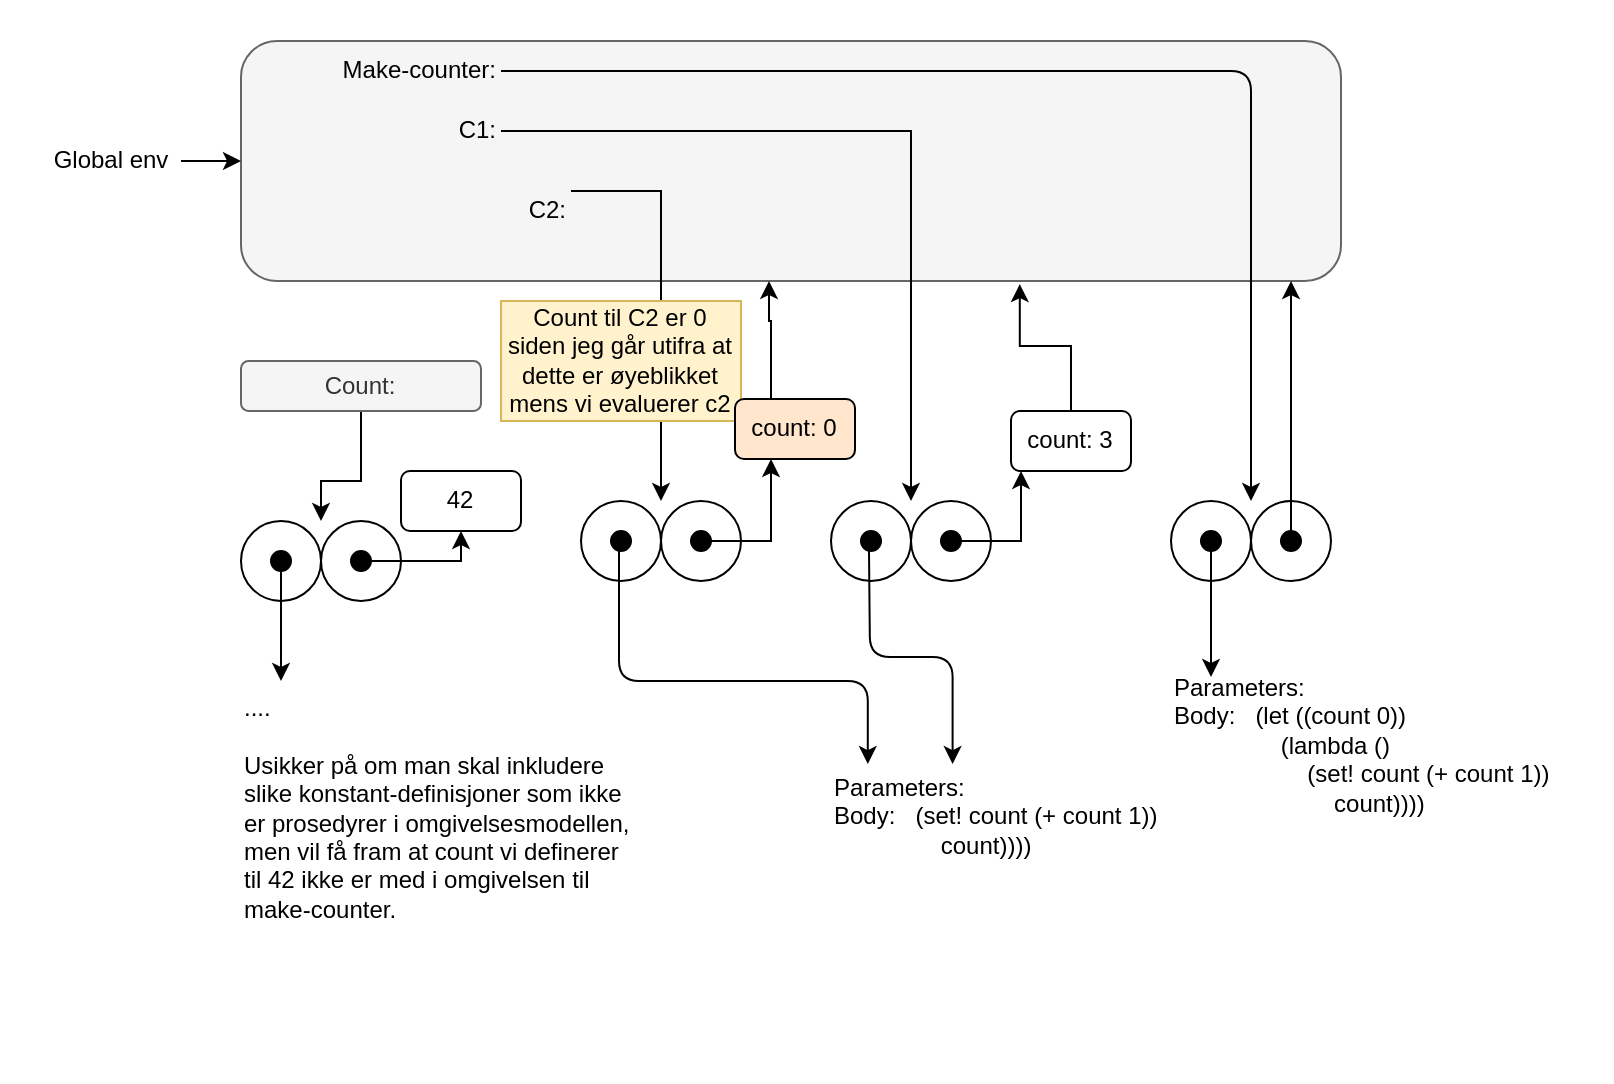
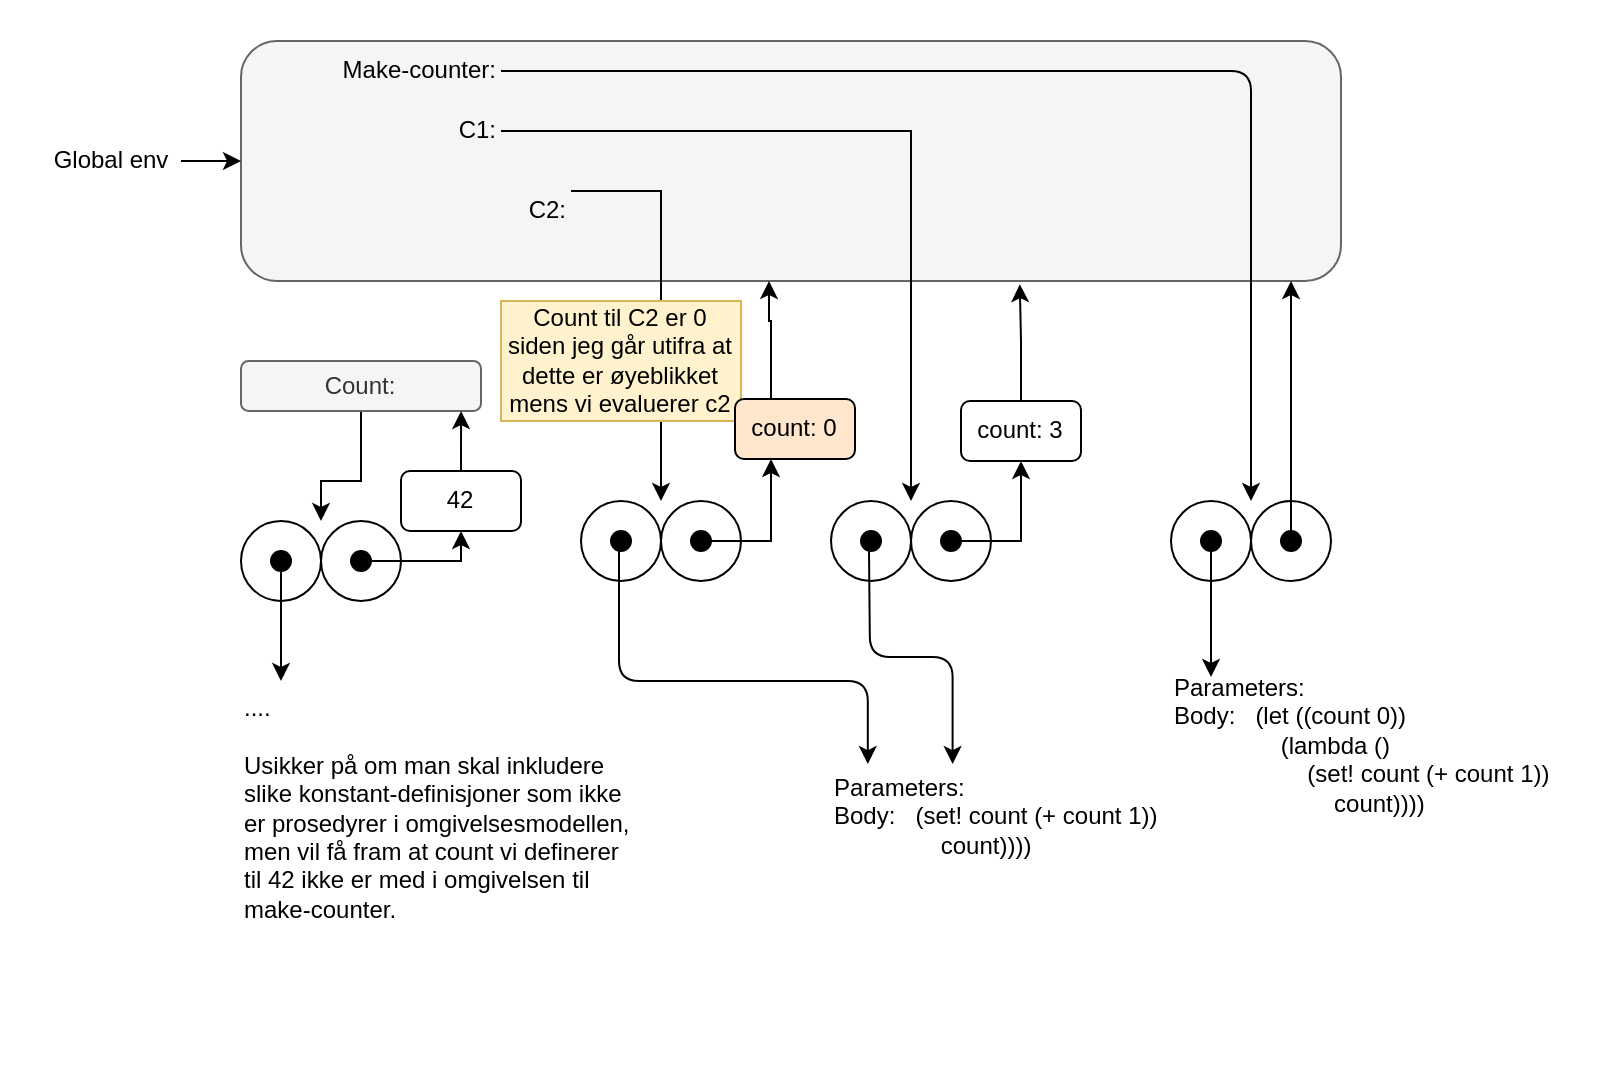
  <mxCell id="0" />
  <mxCell id="1" parent="0" />
  <mxCell id="2" value="" style="rounded=1;whiteSpace=wrap;html=1;fillColor=#f5f5f5;strokeColor=#666666;fontColor=#333333;" parent="1" vertex="1"><mxGeometry x="120" y="20" width="550" height="120" as="geometry" /></mxCell>
  <mxCell id="3" style="edgeStyle=orthogonalEdgeStyle;rounded=1;orthogonalLoop=1;jettySize=auto;html=1;exitX=1;exitY=0.5;exitDx=0;exitDy=0;" parent="1" source="4" edge="1"><mxGeometry relative="1" as="geometry"><mxPoint x="625" y="250" as="targetPoint" /><Array as="points"><mxPoint x="625" y="35" /></Array></mxGeometry></mxCell>
  <mxCell id="4" value="Make-counter:" style="text;html=1;strokeColor=none;fillColor=none;align=right;verticalAlign=middle;whiteSpace=wrap;rounded=0;" parent="1" vertex="1"><mxGeometry x="130" y="20" width="120" height="30" as="geometry" /></mxCell>
  <mxCell id="5" value="" style="ellipse;whiteSpace=wrap;html=1;" parent="1" vertex="1"><mxGeometry x="585" y="250" width="40" height="40" as="geometry" /></mxCell>
  <mxCell id="6" value="" style="ellipse;whiteSpace=wrap;html=1;" parent="1" vertex="1"><mxGeometry x="625" y="250" width="40" height="40" as="geometry" /></mxCell>
  <mxCell id="7" style="edgeStyle=orthogonalEdgeStyle;rounded=1;orthogonalLoop=1;jettySize=auto;html=1;" parent="1" source="8" target="2" edge="1"><mxGeometry relative="1" as="geometry"><Array as="points"><mxPoint x="645" y="190" /><mxPoint x="645" y="190" /></Array></mxGeometry></mxCell>
  <mxCell id="8" value="" style="ellipse;whiteSpace=wrap;html=1;fillColor=#000000;" parent="1" vertex="1"><mxGeometry x="640" y="265" width="10" height="10" as="geometry" /></mxCell>
  <mxCell id="9" style="edgeStyle=orthogonalEdgeStyle;rounded=1;orthogonalLoop=1;jettySize=auto;html=1;" parent="1" source="10" edge="1"><mxGeometry relative="1" as="geometry"><mxPoint x="605" y="338" as="targetPoint" /></mxGeometry></mxCell>
  <mxCell id="10" value="" style="ellipse;whiteSpace=wrap;html=1;fillColor=#000000;" parent="1" vertex="1"><mxGeometry x="600" y="265" width="10" height="10" as="geometry" /></mxCell>
  <mxCell id="11" value="Parameters:&amp;nbsp;&lt;br&gt;Body:&lt;span&gt;&amp;nbsp; &amp;nbsp;(let ((count 0))&lt;/span&gt;&lt;br&gt;&lt;span&gt;&amp;nbsp; &amp;nbsp; &amp;nbsp; &lt;span style=&quot;white-space: pre&quot;&gt;&#09;&lt;/span&gt;&lt;span style=&quot;white-space: pre&quot;&gt;&#09;&lt;/span&gt;(lambda ()&lt;/span&gt;&lt;br&gt;&lt;span&gt;&amp;nbsp; &amp;nbsp; &amp;nbsp; &amp;nbsp; &lt;span style=&quot;white-space: pre&quot;&gt;&#09;&lt;/span&gt;&amp;nbsp; &amp;nbsp; (set! count (+ count 1))&lt;/span&gt;&lt;br&gt;&lt;div&gt;&amp;nbsp; &amp;nbsp; &amp;nbsp; &amp;nbsp;&lt;span style=&quot;white-space: pre&quot;&gt;&#09;&lt;/span&gt; &lt;span style=&quot;white-space: pre&quot;&gt;&#09;&lt;/span&gt;&lt;span style=&quot;white-space: pre&quot;&gt;&#09;&lt;/span&gt;count))))&lt;/div&gt;" style="text;html=1;strokeColor=none;fillColor=none;align=left;verticalAlign=top;whiteSpace=wrap;rounded=0;horizontal=1;" parent="1" vertex="1"><mxGeometry x="585" y="330" width="200" height="140" as="geometry" /></mxCell>
  <mxCell id="12" style="edgeStyle=orthogonalEdgeStyle;rounded=0;orthogonalLoop=1;jettySize=auto;html=1;" edge="1" parent="1" source="13" target="2"><mxGeometry relative="1" as="geometry" /></mxCell>
  <mxCell id="13" value="Global env" style="text;html=1;align=center;verticalAlign=middle;resizable=0;points=[];autosize=1;strokeColor=none;fillColor=none;" vertex="1" parent="1"><mxGeometry x="20" y="70" width="70" height="20" as="geometry" /></mxCell>
  <mxCell id="14" style="edgeStyle=orthogonalEdgeStyle;rounded=0;orthogonalLoop=1;jettySize=auto;html=1;exitX=1;exitY=0.5;exitDx=0;exitDy=0;" edge="1" parent="1" source="15"><mxGeometry relative="1" as="geometry"><mxPoint x="331" y="65.034" as="sourcePoint" /><mxPoint x="455" y="250" as="targetPoint" /><Array as="points"><mxPoint x="455" y="65" /></Array></mxGeometry></mxCell>
  <mxCell id="15" value="C1:" style="text;html=1;strokeColor=none;fillColor=none;align=right;verticalAlign=middle;whiteSpace=wrap;rounded=0;" vertex="1" parent="1"><mxGeometry x="130" y="50" width="120" height="30" as="geometry" /></mxCell>
  <mxCell id="16" value="" style="ellipse;whiteSpace=wrap;html=1;" vertex="1" parent="1"><mxGeometry x="415" y="250" width="40" height="40" as="geometry" /></mxCell>
  <mxCell id="17" value="" style="ellipse;whiteSpace=wrap;html=1;" vertex="1" parent="1"><mxGeometry x="455" y="250" width="40" height="40" as="geometry" /></mxCell>
  <mxCell id="18" value="" style="ellipse;whiteSpace=wrap;html=1;fillColor=#000000;" vertex="1" parent="1"><mxGeometry x="470" y="265" width="10" height="10" as="geometry" /></mxCell>
  <mxCell id="19" value="" style="ellipse;whiteSpace=wrap;html=1;fillColor=#000000;" vertex="1" parent="1"><mxGeometry x="430" y="265" width="10" height="10" as="geometry" /></mxCell>
  <mxCell id="20" style="edgeStyle=orthogonalEdgeStyle;rounded=0;orthogonalLoop=1;jettySize=auto;html=1;entryX=0.708;entryY=1.013;entryDx=0;entryDy=0;entryPerimeter=0;" edge="1" parent="1" source="21" target="2"><mxGeometry relative="1" as="geometry" /></mxCell>
- <mxCell id="21" value="count: 3" style="rounded=1;whiteSpace=wrap;html=1;" vertex="1" parent="1"><mxGeometry x="505" y="205" width="60" height="30" as="geometry" /></mxCell>
+ <mxCell id="21" value="count: 3" style="rounded=1;whiteSpace=wrap;html=1;" vertex="1" parent="1"><mxGeometry x="480" y="200" width="60" height="30" as="geometry" /></mxCell>
  <mxCell id="22" style="edgeStyle=orthogonalEdgeStyle;rounded=0;orthogonalLoop=1;jettySize=auto;html=1;" edge="1" parent="1" source="23"><mxGeometry relative="1" as="geometry"><mxPoint x="330" y="250" as="targetPoint" /><Array as="points"><mxPoint x="330" y="95" /></Array></mxGeometry></mxCell>
  <mxCell id="23" value="C2:" style="text;html=1;strokeColor=none;fillColor=none;align=right;verticalAlign=middle;whiteSpace=wrap;rounded=0;" vertex="1" parent="1"><mxGeometry x="165" y="90" width="120" height="30" as="geometry" /></mxCell>
  <mxCell id="24" value="" style="ellipse;whiteSpace=wrap;html=1;" vertex="1" parent="1"><mxGeometry x="290" y="250" width="40" height="40" as="geometry" /></mxCell>
  <mxCell id="25" value="" style="ellipse;whiteSpace=wrap;html=1;" vertex="1" parent="1"><mxGeometry x="330" y="250" width="40" height="40" as="geometry" /></mxCell>
  <mxCell id="26" value="" style="ellipse;whiteSpace=wrap;html=1;fillColor=#000000;" vertex="1" parent="1"><mxGeometry x="345" y="265" width="10" height="10" as="geometry" /></mxCell>
  <mxCell id="27" value="" style="ellipse;whiteSpace=wrap;html=1;fillColor=#000000;" vertex="1" parent="1"><mxGeometry x="305" y="265" width="10" height="10" as="geometry" /></mxCell>
  <mxCell id="28" style="edgeStyle=orthogonalEdgeStyle;rounded=0;orthogonalLoop=1;jettySize=auto;html=1;" edge="1" parent="1" source="46" target="2"><mxGeometry relative="1" as="geometry"><mxPoint x="384" y="140" as="targetPoint" /><Array as="points"><mxPoint x="385" y="160" /><mxPoint x="384" y="160" /></Array></mxGeometry></mxCell>
  <mxCell id="29" style="edgeStyle=orthogonalEdgeStyle;rounded=1;orthogonalLoop=1;jettySize=auto;html=1;entryX=0.304;entryY=0.011;entryDx=0;entryDy=0;entryPerimeter=0;" edge="1" parent="1" target="30"><mxGeometry relative="1" as="geometry"><mxPoint x="434" y="338" as="targetPoint" /><mxPoint x="434" y="275" as="sourcePoint" /></mxGeometry></mxCell>
  <mxCell id="30" value="Parameters:&amp;nbsp;&lt;br&gt;Body:&lt;span&gt;&amp;nbsp; &amp;nbsp;&lt;/span&gt;&lt;span&gt;(set! count (+ count 1))&lt;/span&gt;&lt;br&gt;&lt;div&gt;&amp;nbsp; &amp;nbsp; &amp;nbsp; &amp;nbsp;&lt;span style=&quot;white-space: pre&quot;&gt;&#09;&lt;/span&gt; &lt;span style=&quot;white-space: pre&quot;&gt;&#09;&lt;/span&gt;count))))&lt;/div&gt;" style="text;html=1;strokeColor=none;fillColor=none;align=left;verticalAlign=top;whiteSpace=wrap;rounded=0;horizontal=1;" vertex="1" parent="1"><mxGeometry x="415" y="380" width="200" height="140" as="geometry" /></mxCell>
  <mxCell id="31" style="edgeStyle=orthogonalEdgeStyle;rounded=1;orthogonalLoop=1;jettySize=auto;html=1;entryX=0.092;entryY=0.011;entryDx=0;entryDy=0;entryPerimeter=0;" edge="1" parent="1" target="30"><mxGeometry relative="1" as="geometry"><mxPoint x="309.2" y="439.86" as="targetPoint" /><mxPoint x="309" y="275" as="sourcePoint" /><Array as="points"><mxPoint x="309" y="340" /><mxPoint x="433" y="340" /></Array></mxGeometry></mxCell>
  <mxCell id="32" style="edgeStyle=orthogonalEdgeStyle;rounded=0;orthogonalLoop=1;jettySize=auto;html=1;" edge="1" parent="1" source="33"><mxGeometry relative="1" as="geometry"><mxPoint x="160" y="260" as="targetPoint" /><Array as="points"><mxPoint x="180" y="240" /><mxPoint x="160" y="240" /></Array></mxGeometry></mxCell>
  <mxCell id="33" value="Count:" style="rounded=1;whiteSpace=wrap;html=1;fillColor=#f5f5f5;strokeColor=#666666;fontColor=#333333;" vertex="1" parent="1"><mxGeometry x="120" y="180" width="120" height="25" as="geometry" /></mxCell>
  <mxCell id="34" value="" style="ellipse;whiteSpace=wrap;html=1;" vertex="1" parent="1"><mxGeometry x="120" y="260" width="40" height="40" as="geometry" /></mxCell>
  <mxCell id="35" value="" style="ellipse;whiteSpace=wrap;html=1;" vertex="1" parent="1"><mxGeometry x="160" y="260" width="40" height="40" as="geometry" /></mxCell>
  <mxCell id="36" value="" style="ellipse;whiteSpace=wrap;html=1;fillColor=#000000;" vertex="1" parent="1"><mxGeometry x="175" y="275" width="10" height="10" as="geometry" /></mxCell>
  <mxCell id="37" style="edgeStyle=orthogonalEdgeStyle;rounded=0;orthogonalLoop=1;jettySize=auto;html=1;" edge="1" parent="1" source="38"><mxGeometry relative="1" as="geometry"><mxPoint x="140" y="340" as="targetPoint" /></mxGeometry></mxCell>
  <mxCell id="38" value="" style="ellipse;whiteSpace=wrap;html=1;fillColor=#000000;" vertex="1" parent="1"><mxGeometry x="135" y="275" width="10" height="10" as="geometry" /></mxCell>
+ <mxCell id="39" style="edgeStyle=orthogonalEdgeStyle;rounded=0;orthogonalLoop=1;jettySize=auto;html=1;entryX=0.917;entryY=1;entryDx=0;entryDy=0;entryPerimeter=0;" edge="1" parent="1" source="40" target="33"><mxGeometry relative="1" as="geometry"><Array as="points"><mxPoint x="230" y="230" /><mxPoint x="230" y="230" /></Array></mxGeometry></mxCell>
  <mxCell id="40" value="42" style="rounded=1;whiteSpace=wrap;html=1;" vertex="1" parent="1"><mxGeometry x="200" y="235" width="60" height="30" as="geometry" /></mxCell>
  <mxCell id="41" value="Count til C2 er 0 siden jeg går utifra at dette er øyeblikket mens vi evaluerer c2" style="rounded=0;whiteSpace=wrap;html=1;fillColor=#fff2cc;strokeColor=#d6b656;" vertex="1" parent="1"><mxGeometry x="250" y="150" width="120" height="60" as="geometry" /></mxCell>
  <mxCell id="42" style="edgeStyle=orthogonalEdgeStyle;rounded=0;orthogonalLoop=1;jettySize=auto;html=1;exitX=1;exitY=0.5;exitDx=0;exitDy=0;" edge="1" parent="1" source="26" target="46"><mxGeometry relative="1" as="geometry"><Array as="points"><mxPoint x="385" y="270" /></Array></mxGeometry></mxCell>
  <mxCell id="43" style="edgeStyle=orthogonalEdgeStyle;rounded=0;orthogonalLoop=1;jettySize=auto;html=1;exitX=1;exitY=0.5;exitDx=0;exitDy=0;" edge="1" parent="1" source="18" target="21"><mxGeometry relative="1" as="geometry"><Array as="points"><mxPoint x="510" y="270" /></Array></mxGeometry></mxCell>
  <mxCell id="44" style="edgeStyle=orthogonalEdgeStyle;rounded=0;orthogonalLoop=1;jettySize=auto;html=1;exitX=1;exitY=0.5;exitDx=0;exitDy=0;" edge="1" parent="1" source="36" target="40"><mxGeometry relative="1" as="geometry"><Array as="points"><mxPoint x="230" y="280" /></Array></mxGeometry></mxCell>
  <mxCell id="45" value="....&lt;br&gt;&lt;br&gt;Usikker på om man skal inkludere slike konstant-definisjoner som ikke er prosedyrer i omgivelsesmodellen, men vil få fram at count vi definerer til 42 ikke er med i omgivelsen til make-counter.&amp;nbsp;" style="text;html=1;strokeColor=none;fillColor=none;align=left;verticalAlign=top;whiteSpace=wrap;rounded=0;horizontal=1;" vertex="1" parent="1"><mxGeometry x="120" y="340" width="200" height="140" as="geometry" /></mxCell>
  <mxCell id="46" value="count: 0" style="rounded=1;whiteSpace=wrap;html=1;fillColor=#ffe6cc;" vertex="1" parent="1"><mxGeometry x="367" y="199" width="60" height="30" as="geometry" /></mxCell>
